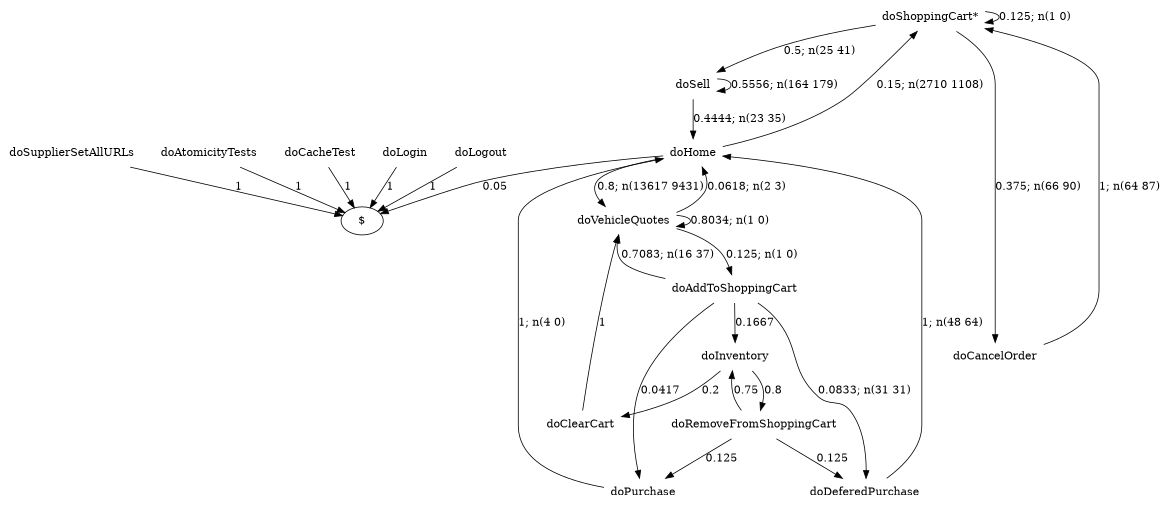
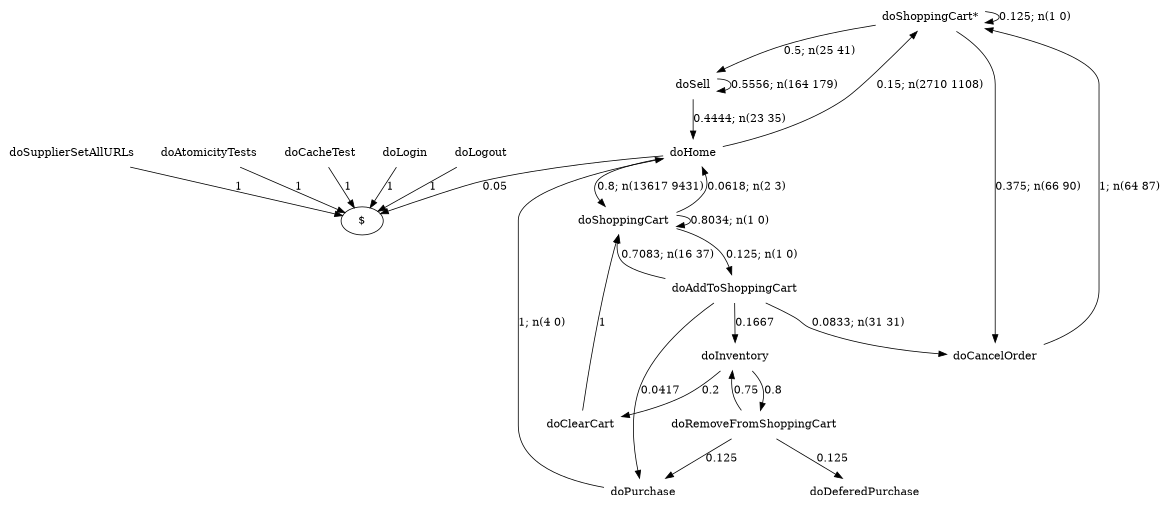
  digraph {
    node [shape=none]
    edge [style=solid]
    n1 [label="doShoppingCart*"]
    n2 [label=doSell]
    n3 [label=doCancelOrder]
    n4 [label=doHome]
    n5 [label=doSupplierSetAllURLs]
    "$" [shape=""]
    n7 [label=doAtomicityTests]
    n8 [label=doCacheTest]
    n9 [label=doLogin]
-   n10 [label=doVehicleQuotes]
+   n10 [label=doShoppingCart]
    n11 [label=doAddToShoppingCart]
    n12 [label=doDeferedPurchase]
    n13 [label=doInventory]
    n14 [label=doPurchase]
    n15 [label=doClearCart]
    n16 [label=doRemoveFromShoppingCart]
    n17 [label=doLogout]
    n1 -> n1 [label="0.125; n(1 0)"]
    n1 -> n2 [label="0.5; n(25 41)"]
    n1 -> n3 [label="0.375; n(66 90)"]
    n2 -> n2 [label="0.5556; n(164 179)"]
    n2 -> n4 [label="0.4444; n(23 35)"]
    n3 -> n1 [label="1; n(64 87)"]
    n4 -> n1 [label="0.15; n(2710 1108)"]
    n4 -> "$" [label=0.05]
    n4 -> n10 [label="0.8; n(13617 9431)"]
    n5 -> "$" [label=1]
    n7 -> "$" [label=1]
    n8 -> "$" [label=1]
    n9 -> "$" [label=1]
    n10 -> n4 [label="0.0618; n(2 3)"]
    n10 -> n10 [label="0.8034; n(1 0)"]
    n10 -> n11 [label="0.125; n(1 0)"]
    n11 -> n10 [label="0.7083; n(16 37)"]
-   n11 -> n12 [label="0.0833; n(31 31)"]
+   n11 -> n3 [label="0.0833; n(31 31)"]
    n11 -> n13 [label=0.1667]
    n11 -> n14 [label=0.0417]
-   n12 -> n4 [label="1; n(48 64)"]
    n13 -> n15 [label=0.2]
    n13 -> n16 [label=0.8]
    n14 -> n4 [label="1; n(4 0)"]
    n15 -> n10 [label=1]
    n16 -> n12 [label=0.125]
    n16 -> n13 [label=0.75]
    n16 -> n14 [label=0.125]
    n17 -> "$" [label=1]
  }
